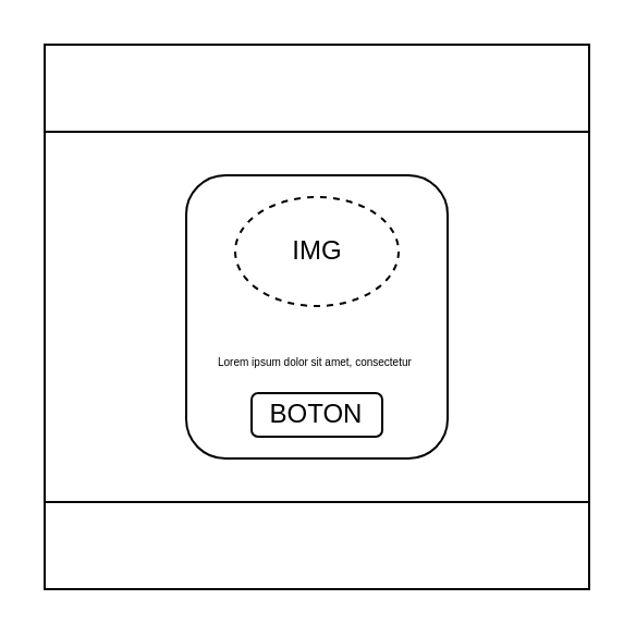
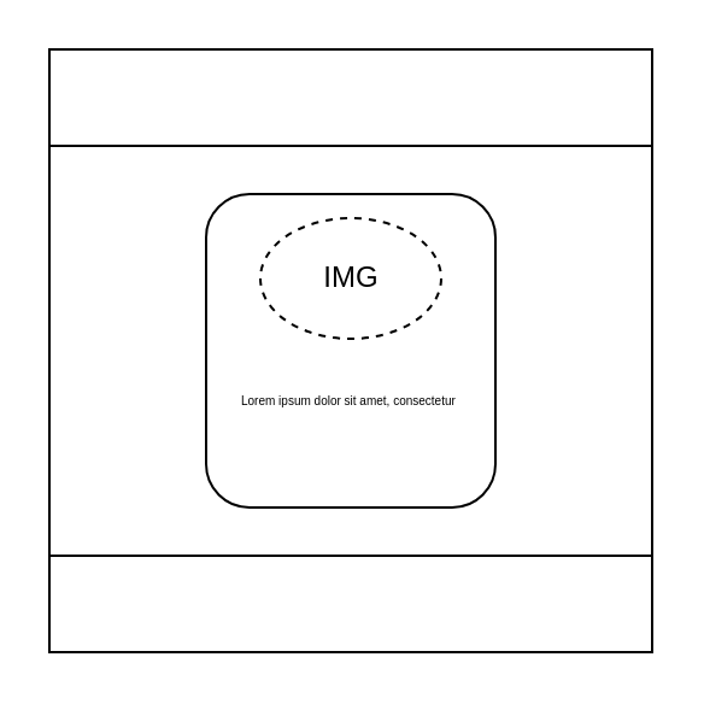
  <mxCell id="0" />
  <mxCell id="1" parent="0" />
  <mxCell id="2" value="" style="whiteSpace=wrap;html=1;aspect=fixed;" vertex="1" parent="1"><mxGeometry x="20" y="20" width="250" height="250" as="geometry" /></mxCell>
  <mxCell id="3" value="" style="rounded=1;whiteSpace=wrap;html=1;" vertex="1" parent="1"><mxGeometry x="85" y="80" width="120" height="130" as="geometry" /></mxCell>
  <mxCell id="4" value="" style="rounded=0;whiteSpace=wrap;html=1;" vertex="1" parent="1"><mxGeometry x="20" y="230" width="250" height="40" as="geometry" /></mxCell>
  <mxCell id="5" value="" style="rounded=0;whiteSpace=wrap;html=1;" vertex="1" parent="1"><mxGeometry x="20" y="20" width="250" height="40" as="geometry" /></mxCell>
  <mxCell id="6" value="IMG" style="ellipse;whiteSpace=wrap;html=1;dashed=1;" vertex="1" parent="1"><mxGeometry x="107.5" y="90" width="75" height="50" as="geometry" /></mxCell>
  <mxCell id="7" value="&lt;h1&gt;&lt;span style=&quot;background-color: initial; font-weight: normal;&quot;&gt;&lt;font style=&quot;font-size: 5px;&quot;&gt;Lorem ipsum dolor sit amet, consectetur adipisicing elit, sed do eiusmod tempor incididunt ut labore et dolore magna aliqua.&lt;/font&gt;&lt;/span&gt;&lt;br&gt;&lt;/h1&gt;" style="text;html=1;strokeColor=none;fillColor=none;spacing=5;spacingTop=-20;whiteSpace=wrap;overflow=hidden;rounded=0;" vertex="1" parent="1"><mxGeometry x="95" y="140" width="100" height="40" as="geometry" /></mxCell>
- <mxCell id="8" value="BOTON" style="rounded=1;whiteSpace=wrap;html=1;" vertex="1" parent="1"><mxGeometry x="115" y="180" width="60" height="20" as="geometry" /></mxCell>
